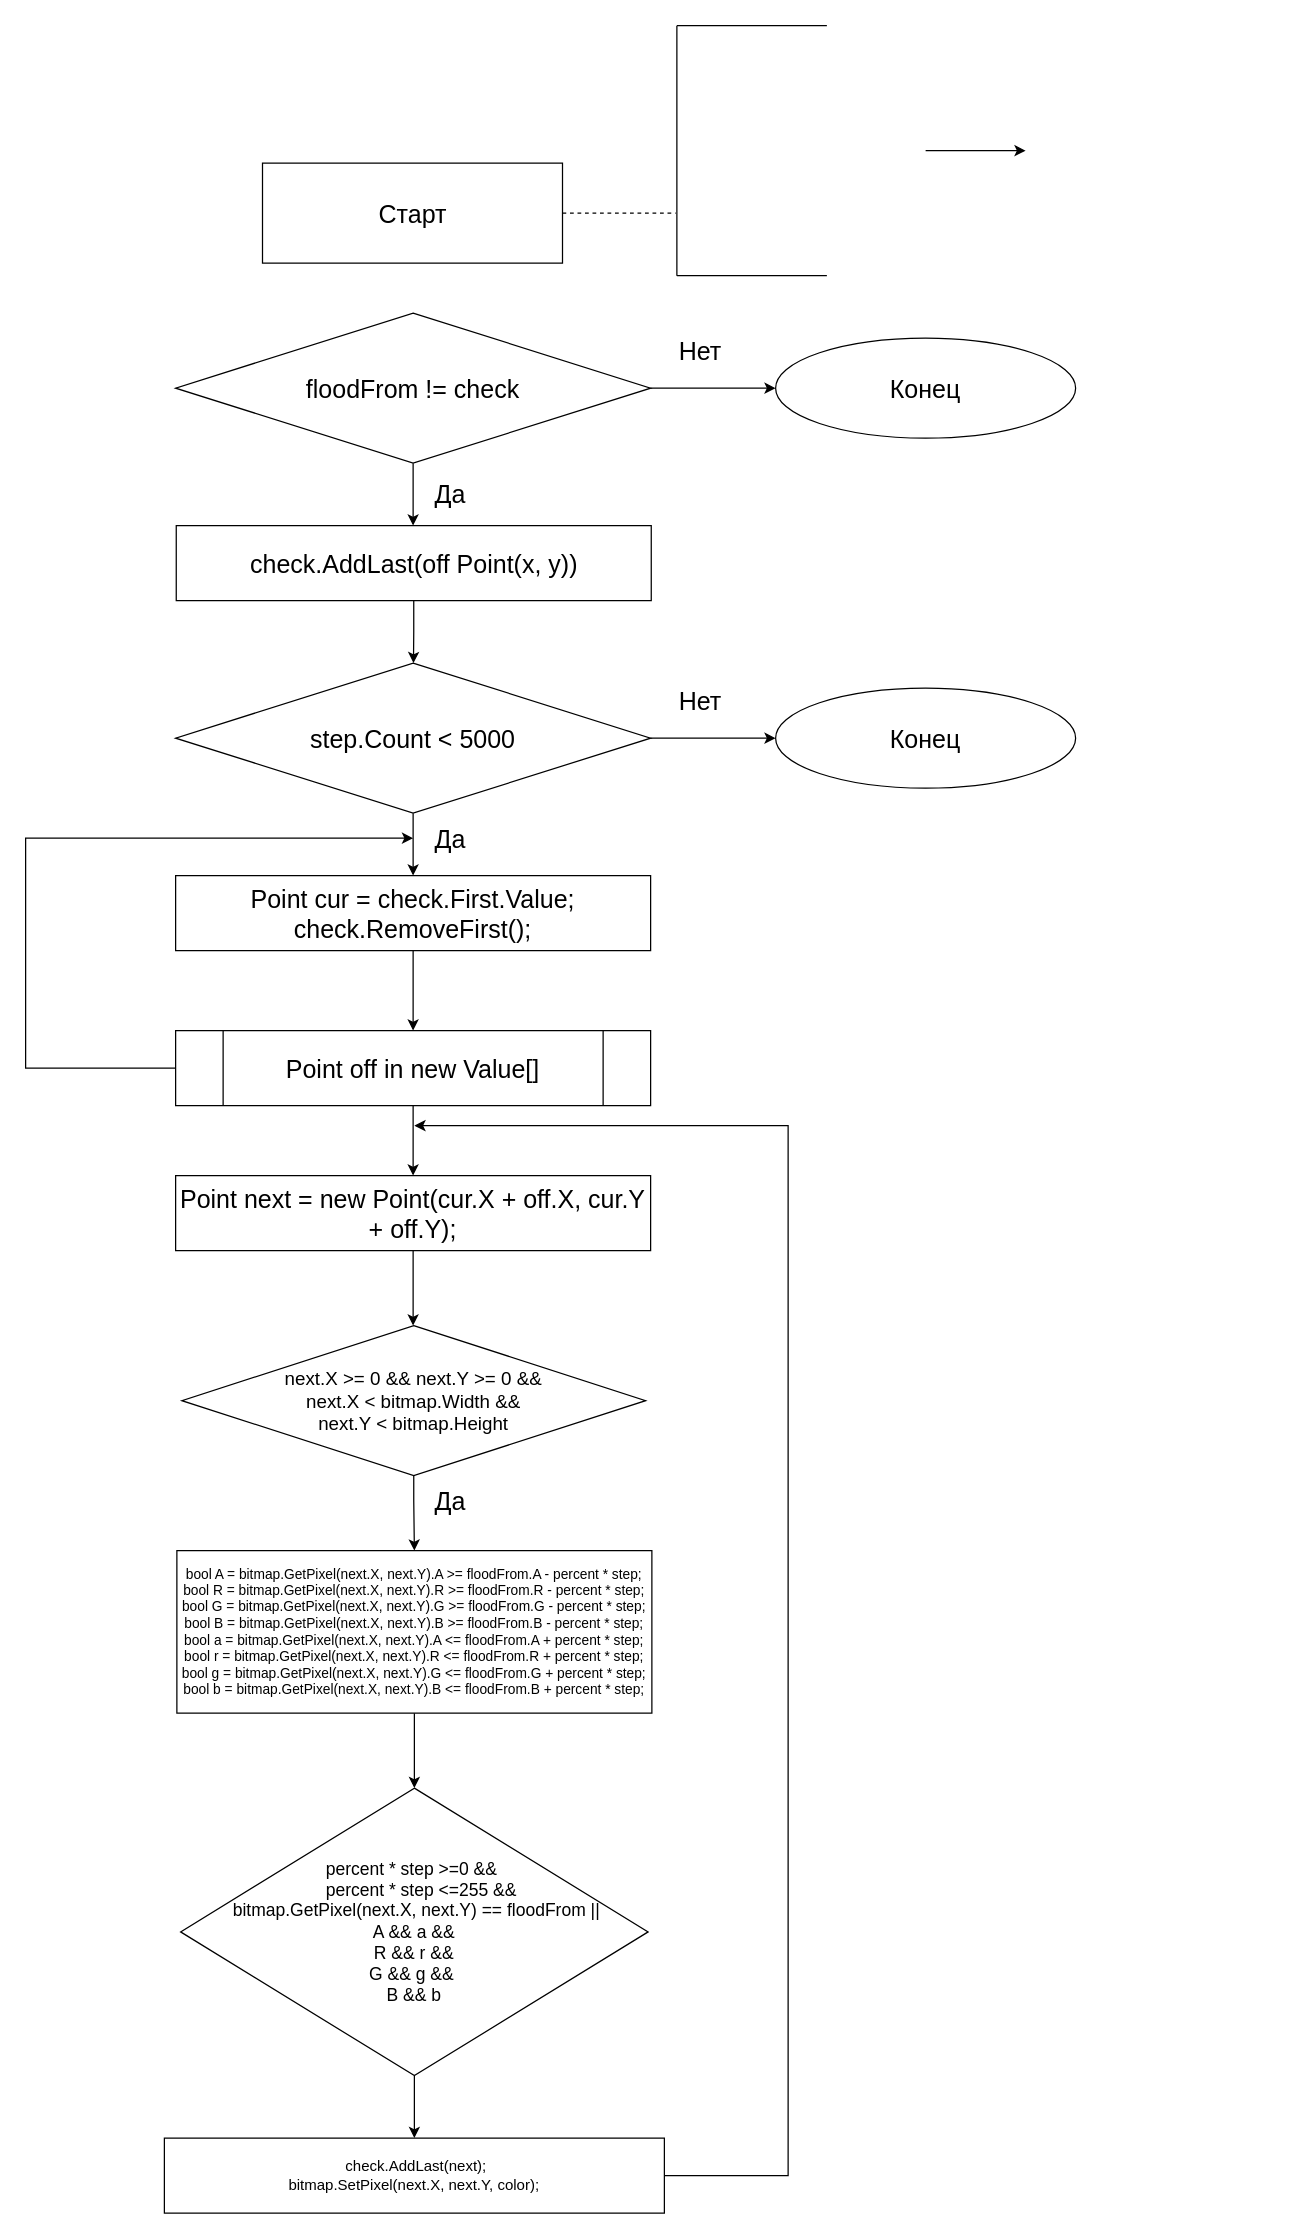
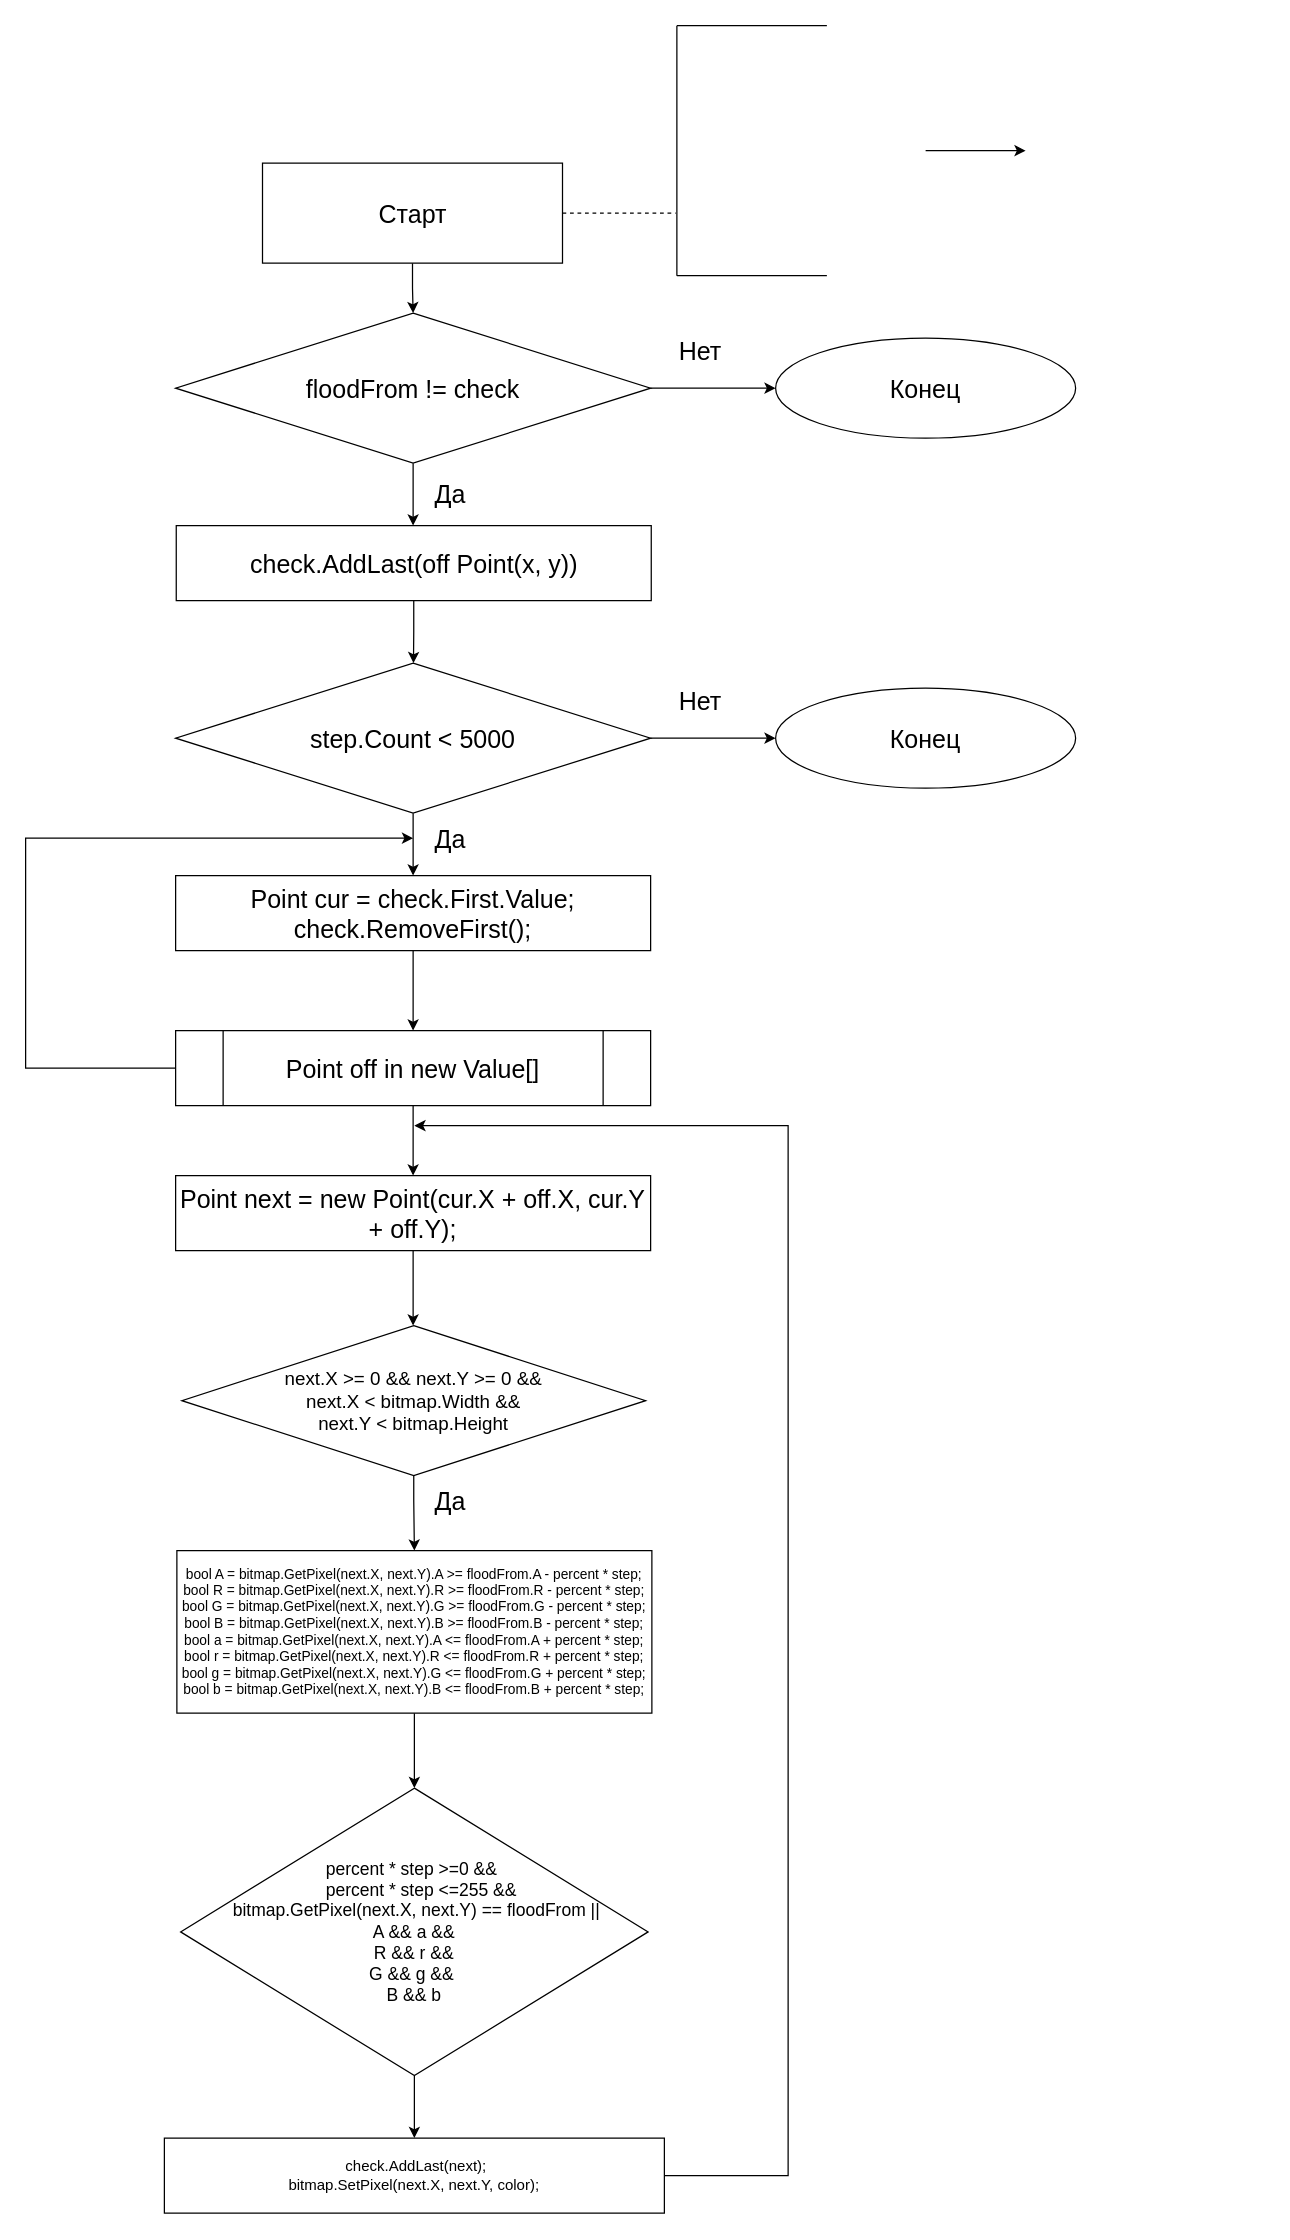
  <mxCell id="0" />
  <mxCell id="1" parent="0" />
+ <mxCell id="2" style="edgeStyle=orthogonalEdgeStyle;rounded=0;orthogonalLoop=1;jettySize=auto;html=1;exitX=0.5;exitY=1;exitDx=0;exitDy=0;entryX=0.5;entryY=0;entryDx=0;entryDy=0;" edge="1" parent="1" source="3" target="6"><mxGeometry relative="1" as="geometry" /></mxCell>
  <mxCell id="3" value="&lt;font style=&quot;font-size: 20px&quot;&gt;Старт&lt;/font&gt;" style="whiteSpace=wrap;html=1;rounded=0;" vertex="1" parent="1"><mxGeometry x="209.5" y="130" width="240" height="80" as="geometry" /></mxCell>
  <mxCell id="4" style="edgeStyle=orthogonalEdgeStyle;rounded=0;orthogonalLoop=1;jettySize=auto;html=1;exitX=0.5;exitY=1;exitDx=0;exitDy=0;" edge="1" parent="1" source="6"><mxGeometry relative="1" as="geometry"><mxPoint x="330" y="420" as="targetPoint" /></mxGeometry></mxCell>
  <mxCell id="5" style="edgeStyle=orthogonalEdgeStyle;rounded=0;orthogonalLoop=1;jettySize=auto;html=1;exitX=1;exitY=0.5;exitDx=0;exitDy=0;entryX=0;entryY=0.5;entryDx=0;entryDy=0;" edge="1" parent="1" source="6" target="27"><mxGeometry relative="1" as="geometry" /></mxCell>
  <mxCell id="6" value="&lt;font style=&quot;font-size: 20px&quot;&gt;floodFrom != check&lt;/font&gt;" style="rhombus;whiteSpace=wrap;html=1;" vertex="1" parent="1"><mxGeometry x="140" y="250" width="380" height="120" as="geometry" /></mxCell>
  <mxCell id="7" value="&lt;font style=&quot;font-size: 20px&quot;&gt;Да&lt;/font&gt;" style="text;html=1;strokeColor=none;fillColor=none;align=center;verticalAlign=middle;whiteSpace=wrap;rounded=0;" vertex="1" parent="1"><mxGeometry x="340" y="384" width="40" height="20" as="geometry" /></mxCell>
  <mxCell id="8" style="edgeStyle=orthogonalEdgeStyle;rounded=0;orthogonalLoop=1;jettySize=auto;html=1;exitX=0.5;exitY=1;exitDx=0;exitDy=0;" edge="1" parent="1" source="9"><mxGeometry relative="1" as="geometry"><mxPoint x="330.286" y="530" as="targetPoint" /></mxGeometry></mxCell>
  <mxCell id="9" value="&lt;font style=&quot;font-size: 20px&quot;&gt;check.AddLast(off Point(x, y))&lt;/font&gt;" style="rounded=0;whiteSpace=wrap;html=1;" vertex="1" parent="1"><mxGeometry x="140.5" y="420" width="380" height="60" as="geometry" /></mxCell>
  <mxCell id="10" style="edgeStyle=orthogonalEdgeStyle;rounded=0;orthogonalLoop=1;jettySize=auto;html=1;exitX=0.5;exitY=1;exitDx=0;exitDy=0;entryX=0.5;entryY=0;entryDx=0;entryDy=0;" edge="1" parent="1" source="12" target="15"><mxGeometry relative="1" as="geometry" /></mxCell>
  <mxCell id="11" style="edgeStyle=orthogonalEdgeStyle;rounded=0;orthogonalLoop=1;jettySize=auto;html=1;exitX=1;exitY=0.5;exitDx=0;exitDy=0;entryX=0;entryY=0.5;entryDx=0;entryDy=0;" edge="1" parent="1" source="12" target="28"><mxGeometry relative="1" as="geometry" /></mxCell>
  <mxCell id="12" value="&lt;font style=&quot;font-size: 20px&quot;&gt;step.Count &amp;lt; 5000&lt;/font&gt;" style="rhombus;whiteSpace=wrap;html=1;" vertex="1" parent="1"><mxGeometry x="140" y="530" width="380" height="120" as="geometry" /></mxCell>
  <mxCell id="13" value="&lt;font style=&quot;font-size: 20px&quot;&gt;Да&lt;/font&gt;" style="text;html=1;strokeColor=none;fillColor=none;align=center;verticalAlign=middle;whiteSpace=wrap;rounded=0;" vertex="1" parent="1"><mxGeometry x="340" y="660" width="40" height="20" as="geometry" /></mxCell>
  <mxCell id="14" style="edgeStyle=orthogonalEdgeStyle;rounded=0;orthogonalLoop=1;jettySize=auto;html=1;exitX=0.5;exitY=1;exitDx=0;exitDy=0;entryX=0.5;entryY=0;entryDx=0;entryDy=0;" edge="1" parent="1" source="15" target="18"><mxGeometry relative="1" as="geometry"><mxPoint x="330" y="820" as="targetPoint" /></mxGeometry></mxCell>
  <mxCell id="15" value="&lt;div&gt;&lt;span style=&quot;font-size: 20px&quot;&gt;Point cur = check.First.Value;&lt;/span&gt;&lt;/div&gt;&lt;div&gt;&lt;span style=&quot;font-size: 20px&quot;&gt;check.RemoveFirst();&lt;/span&gt;&lt;/div&gt;" style="rounded=0;whiteSpace=wrap;html=1;" vertex="1" parent="1"><mxGeometry x="140" y="700" width="380" height="60" as="geometry" /></mxCell>
  <mxCell id="16" style="edgeStyle=orthogonalEdgeStyle;rounded=0;orthogonalLoop=1;jettySize=auto;html=1;entryX=0.5;entryY=0;entryDx=0;entryDy=0;" edge="1" parent="1" source="18" target="20"><mxGeometry relative="1" as="geometry" /></mxCell>
  <mxCell id="17" style="edgeStyle=orthogonalEdgeStyle;rounded=0;orthogonalLoop=1;jettySize=auto;html=1;exitX=0;exitY=0.5;exitDx=0;exitDy=0;" edge="1" parent="1" source="18"><mxGeometry relative="1" as="geometry"><mxPoint x="330" y="670" as="targetPoint" /><Array as="points"><mxPoint x="20" y="853" /><mxPoint x="20" y="670" /><mxPoint x="110" y="670" /></Array></mxGeometry></mxCell>
  <mxCell id="18" value="&lt;div style=&quot;font-size: 20px&quot;&gt;&lt;font style=&quot;font-size: 20px&quot;&gt;Point off in new Value[]&lt;/font&gt;&lt;/div&gt;" style="shape=process;whiteSpace=wrap;html=1;backgroundOutline=1;" vertex="1" parent="1"><mxGeometry x="140" y="824" width="380" height="60" as="geometry" /></mxCell>
  <mxCell id="19" style="edgeStyle=orthogonalEdgeStyle;rounded=0;orthogonalLoop=1;jettySize=auto;html=1;" edge="1" parent="1" source="20"><mxGeometry relative="1" as="geometry"><mxPoint x="330" y="1060" as="targetPoint" /></mxGeometry></mxCell>
  <mxCell id="20" value="&lt;font style=&quot;font-size: 20px&quot;&gt;Point next = new Point(cur.X + off.X, cur.Y + off.Y);&lt;/font&gt;" style="rounded=0;whiteSpace=wrap;html=1;" vertex="1" parent="1"><mxGeometry x="140" y="940" width="380" height="60" as="geometry" /></mxCell>
  <mxCell id="21" style="edgeStyle=orthogonalEdgeStyle;rounded=0;orthogonalLoop=1;jettySize=auto;html=1;exitX=0.5;exitY=1;exitDx=0;exitDy=0;" edge="1" parent="1" source="22"><mxGeometry relative="1" as="geometry"><mxPoint x="331" y="1240" as="targetPoint" /><Array as="points"><mxPoint x="331" y="1200" /></Array></mxGeometry></mxCell>
  <mxCell id="22" value="&lt;div style=&quot;font-size: 15px&quot;&gt;&lt;font style=&quot;font-size: 15px&quot;&gt;next.X &amp;gt;= 0 &amp;amp;&amp;amp; next.Y &amp;gt;= 0 &amp;amp;&amp;amp;&lt;/font&gt;&lt;/div&gt;&lt;div style=&quot;font-size: 15px&quot;&gt;&lt;span&gt;&lt;font style=&quot;font-size: 15px&quot;&gt;next.X &amp;lt; bitmap.Width &amp;amp;&amp;amp;&lt;/font&gt;&lt;/span&gt;&lt;/div&gt;&lt;div style=&quot;font-size: 15px&quot;&gt;&lt;font style=&quot;font-size: 15px&quot;&gt;next.Y &amp;lt; bitmap.Height&lt;/font&gt;&lt;/div&gt;" style="rhombus;whiteSpace=wrap;html=1;align=center;" vertex="1" parent="1"><mxGeometry x="145" y="1060" width="371" height="120" as="geometry" /></mxCell>
  <mxCell id="23" value="&lt;font style=&quot;font-size: 20px&quot;&gt;Да&lt;/font&gt;" style="text;html=1;strokeColor=none;fillColor=none;align=center;verticalAlign=middle;whiteSpace=wrap;rounded=0;" vertex="1" parent="1"><mxGeometry x="340" y="1190" width="40" height="20" as="geometry" /></mxCell>
  <mxCell id="24" style="edgeStyle=orthogonalEdgeStyle;rounded=0;orthogonalLoop=1;jettySize=auto;html=1;exitX=0.5;exitY=1;exitDx=0;exitDy=0;entryX=0.5;entryY=0;entryDx=0;entryDy=0;" edge="1" parent="1" source="26" target="32"><mxGeometry relative="1" as="geometry" /></mxCell>
  <mxCell id="25" style="edgeStyle=orthogonalEdgeStyle;rounded=0;orthogonalLoop=1;jettySize=auto;html=1;exitX=0;exitY=0.5;exitDx=0;exitDy=0;" edge="1" parent="1" source="33"><mxGeometry relative="1" as="geometry"><mxPoint x="70" y="1740" as="sourcePoint" /><mxPoint x="331" y="900" as="targetPoint" /><Array as="points"><mxPoint x="630" y="1740" /><mxPoint x="630" y="900" /></Array></mxGeometry></mxCell>
  <mxCell id="26" value="&lt;div style=&quot;font-size: 11px&quot;&gt;&lt;font style=&quot;font-size: 11px&quot;&gt;bool A = bitmap.GetPixel(next.X, next.Y).A &amp;gt;= floodFrom.A - percent * step;&lt;/font&gt;&lt;/div&gt;&lt;div style=&quot;font-size: 11px&quot;&gt;&lt;font style=&quot;font-size: 11px&quot;&gt;bool R = bitmap.GetPixel(next.X, next.Y).R &amp;gt;= floodFrom.R - percent * step;&lt;/font&gt;&lt;/div&gt;&lt;div style=&quot;font-size: 11px&quot;&gt;&lt;font style=&quot;font-size: 11px&quot;&gt;bool G = bitmap.GetPixel(next.X, next.Y).G &amp;gt;= floodFrom.G - percent * step;&lt;/font&gt;&lt;/div&gt;&lt;div style=&quot;font-size: 11px&quot;&gt;&lt;font style=&quot;font-size: 11px&quot;&gt;bool B = bitmap.GetPixel(next.X, next.Y).B &amp;gt;= floodFrom.B - percent * step;&lt;/font&gt;&lt;/div&gt;&lt;div style=&quot;font-size: 11px&quot;&gt;&lt;font style=&quot;font-size: 11px&quot;&gt;bool a = bitmap.GetPixel(next.X, next.Y).A &amp;lt;= floodFrom.A + percent * step;&lt;/font&gt;&lt;/div&gt;&lt;div style=&quot;font-size: 11px&quot;&gt;&lt;font style=&quot;font-size: 11px&quot;&gt;bool r = bitmap.GetPixel(next.X, next.Y).R &amp;lt;= floodFrom.R + percent * step;&lt;/font&gt;&lt;/div&gt;&lt;div style=&quot;font-size: 11px&quot;&gt;&lt;font style=&quot;font-size: 11px&quot;&gt;bool g = bitmap.GetPixel(next.X, next.Y).G &amp;lt;= floodFrom.G + percent * step;&lt;/font&gt;&lt;/div&gt;&lt;div style=&quot;font-size: 11px&quot;&gt;&lt;font style=&quot;font-size: 11px&quot;&gt;bool b = bitmap.GetPixel(next.X, next.Y).B &amp;lt;= floodFrom.B + percent * step;&lt;/font&gt;&lt;/div&gt;" style="rounded=0;whiteSpace=wrap;html=1;" vertex="1" parent="1"><mxGeometry x="141" y="1240" width="380" height="130" as="geometry" /></mxCell>
  <mxCell id="27" value="&lt;font style=&quot;font-size: 20px&quot;&gt;Конец&lt;br&gt;&lt;/font&gt;" style="ellipse;whiteSpace=wrap;html=1;" vertex="1" parent="1"><mxGeometry x="620" y="270" width="240" height="80" as="geometry" /></mxCell>
  <mxCell id="28" value="&lt;font style=&quot;font-size: 20px&quot;&gt;Конец&lt;br&gt;&lt;/font&gt;" style="ellipse;whiteSpace=wrap;html=1;" vertex="1" parent="1"><mxGeometry x="620" y="550" width="240" height="80" as="geometry" /></mxCell>
  <mxCell id="29" value="&lt;font style=&quot;font-size: 20px&quot;&gt;Нет&lt;/font&gt;" style="text;html=1;strokeColor=none;fillColor=none;align=center;verticalAlign=middle;whiteSpace=wrap;rounded=0;" vertex="1" parent="1"><mxGeometry x="540" y="270" width="40" height="20" as="geometry" /></mxCell>
  <mxCell id="30" value="&lt;font style=&quot;font-size: 20px&quot;&gt;Нет&lt;/font&gt;" style="text;html=1;strokeColor=none;fillColor=none;align=center;verticalAlign=middle;whiteSpace=wrap;rounded=0;" vertex="1" parent="1"><mxGeometry x="540" y="550" width="40" height="20" as="geometry" /></mxCell>
  <mxCell id="31" style="edgeStyle=orthogonalEdgeStyle;rounded=0;orthogonalLoop=1;jettySize=auto;html=1;entryX=0.5;entryY=0;entryDx=0;entryDy=0;" edge="1" parent="1" source="32" target="33"><mxGeometry relative="1" as="geometry" /></mxCell>
  <mxCell id="32" value="&lt;div style=&quot;font-size: 14px&quot;&gt;&lt;div&gt;percent * step &amp;gt;=0 &amp;amp;&amp;amp;&amp;nbsp;&lt;/div&gt;&lt;div&gt;&amp;nbsp; &amp;nbsp;percent * step &amp;lt;=255 &amp;amp;&amp;amp;&lt;/div&gt;&lt;div&gt;&amp;nbsp;bitmap.GetPixel(next.X, next.Y) == floodFrom ||&lt;/div&gt;&lt;div&gt;A &amp;amp;&amp;amp;&amp;nbsp;&lt;span&gt;a &amp;amp;&amp;amp;&lt;/span&gt;&lt;/div&gt;&lt;div&gt;R &amp;amp;&amp;amp;&amp;nbsp;&lt;span&gt;r &amp;amp;&amp;amp;&lt;/span&gt;&lt;/div&gt;&lt;div&gt;G &amp;amp;&amp;amp;&amp;nbsp;&lt;span&gt;g &amp;amp;&amp;amp;&amp;nbsp;&lt;/span&gt;&lt;/div&gt;&lt;div&gt;&lt;span&gt;B &amp;amp;&amp;amp;&amp;nbsp;&lt;/span&gt;&lt;span&gt;b&lt;/span&gt;&lt;/div&gt;&lt;/div&gt;" style="rhombus;whiteSpace=wrap;html=1;align=center;" vertex="1" parent="1"><mxGeometry x="144" y="1430" width="374" height="230" as="geometry" /></mxCell>
  <mxCell id="33" value="&lt;div&gt;&amp;nbsp;check.AddLast(next);&lt;/div&gt;&lt;div&gt;bitmap.SetPixel(next.X, next.Y, color);&lt;/div&gt;" style="rounded=0;whiteSpace=wrap;html=1;align=center;" vertex="1" parent="1"><mxGeometry x="131" y="1710" width="400" height="60" as="geometry" /></mxCell>
  <mxCell id="34" value="" style="endArrow=none;dashed=1;html=1;exitX=1;exitY=0.5;exitDx=0;exitDy=0;" edge="1" parent="1" source="3"><mxGeometry width="50" height="50" relative="1" as="geometry"><mxPoint x="470" y="200" as="sourcePoint" /><mxPoint x="540" y="170" as="targetPoint" /></mxGeometry></mxCell>
  <mxCell id="35" value="" style="endArrow=none;html=1;" edge="1" parent="1"><mxGeometry width="50" height="50" relative="1" as="geometry"><mxPoint x="541" y="220" as="sourcePoint" /><mxPoint x="541" y="20" as="targetPoint" /></mxGeometry></mxCell>
  <mxCell id="36" value="" style="endArrow=none;html=1;" edge="1" parent="1"><mxGeometry width="50" height="50" relative="1" as="geometry"><mxPoint x="541" y="220" as="sourcePoint" /><mxPoint x="661" y="220" as="targetPoint" /></mxGeometry></mxCell>
  <mxCell id="37" value="" style="endArrow=none;html=1;" edge="1" parent="1"><mxGeometry width="50" height="50" relative="1" as="geometry"><mxPoint x="541" y="20" as="sourcePoint" /><mxPoint x="661" y="20" as="targetPoint" /></mxGeometry></mxCell>
  <mxCell id="38" value="" style="edgeStyle=orthogonalEdgeStyle;rounded=0;orthogonalLoop=1;jettySize=auto;html=1;" edge="1" parent="1" source="39" target="40"><mxGeometry relative="1" as="geometry" /></mxCell>
  <mxCell id="39" value="&lt;h1&gt;&lt;br&gt;&lt;/h1&gt;" style="text;html=1;strokeColor=none;fillColor=none;spacing=5;spacingTop=-20;whiteSpace=wrap;overflow=hidden;rounded=0;" vertex="1" parent="1"><mxGeometry x="550" y="60" width="190" height="120" as="geometry" /></mxCell>
  <mxCell id="40" value="&lt;h1&gt;&lt;br&gt;&lt;/h1&gt;" style="text;html=1;strokeColor=none;fillColor=none;spacing=5;spacingTop=-20;whiteSpace=wrap;overflow=hidden;rounded=0;" vertex="1" parent="1"><mxGeometry x="820" y="60" width="190" height="120" as="geometry" /></mxCell>
